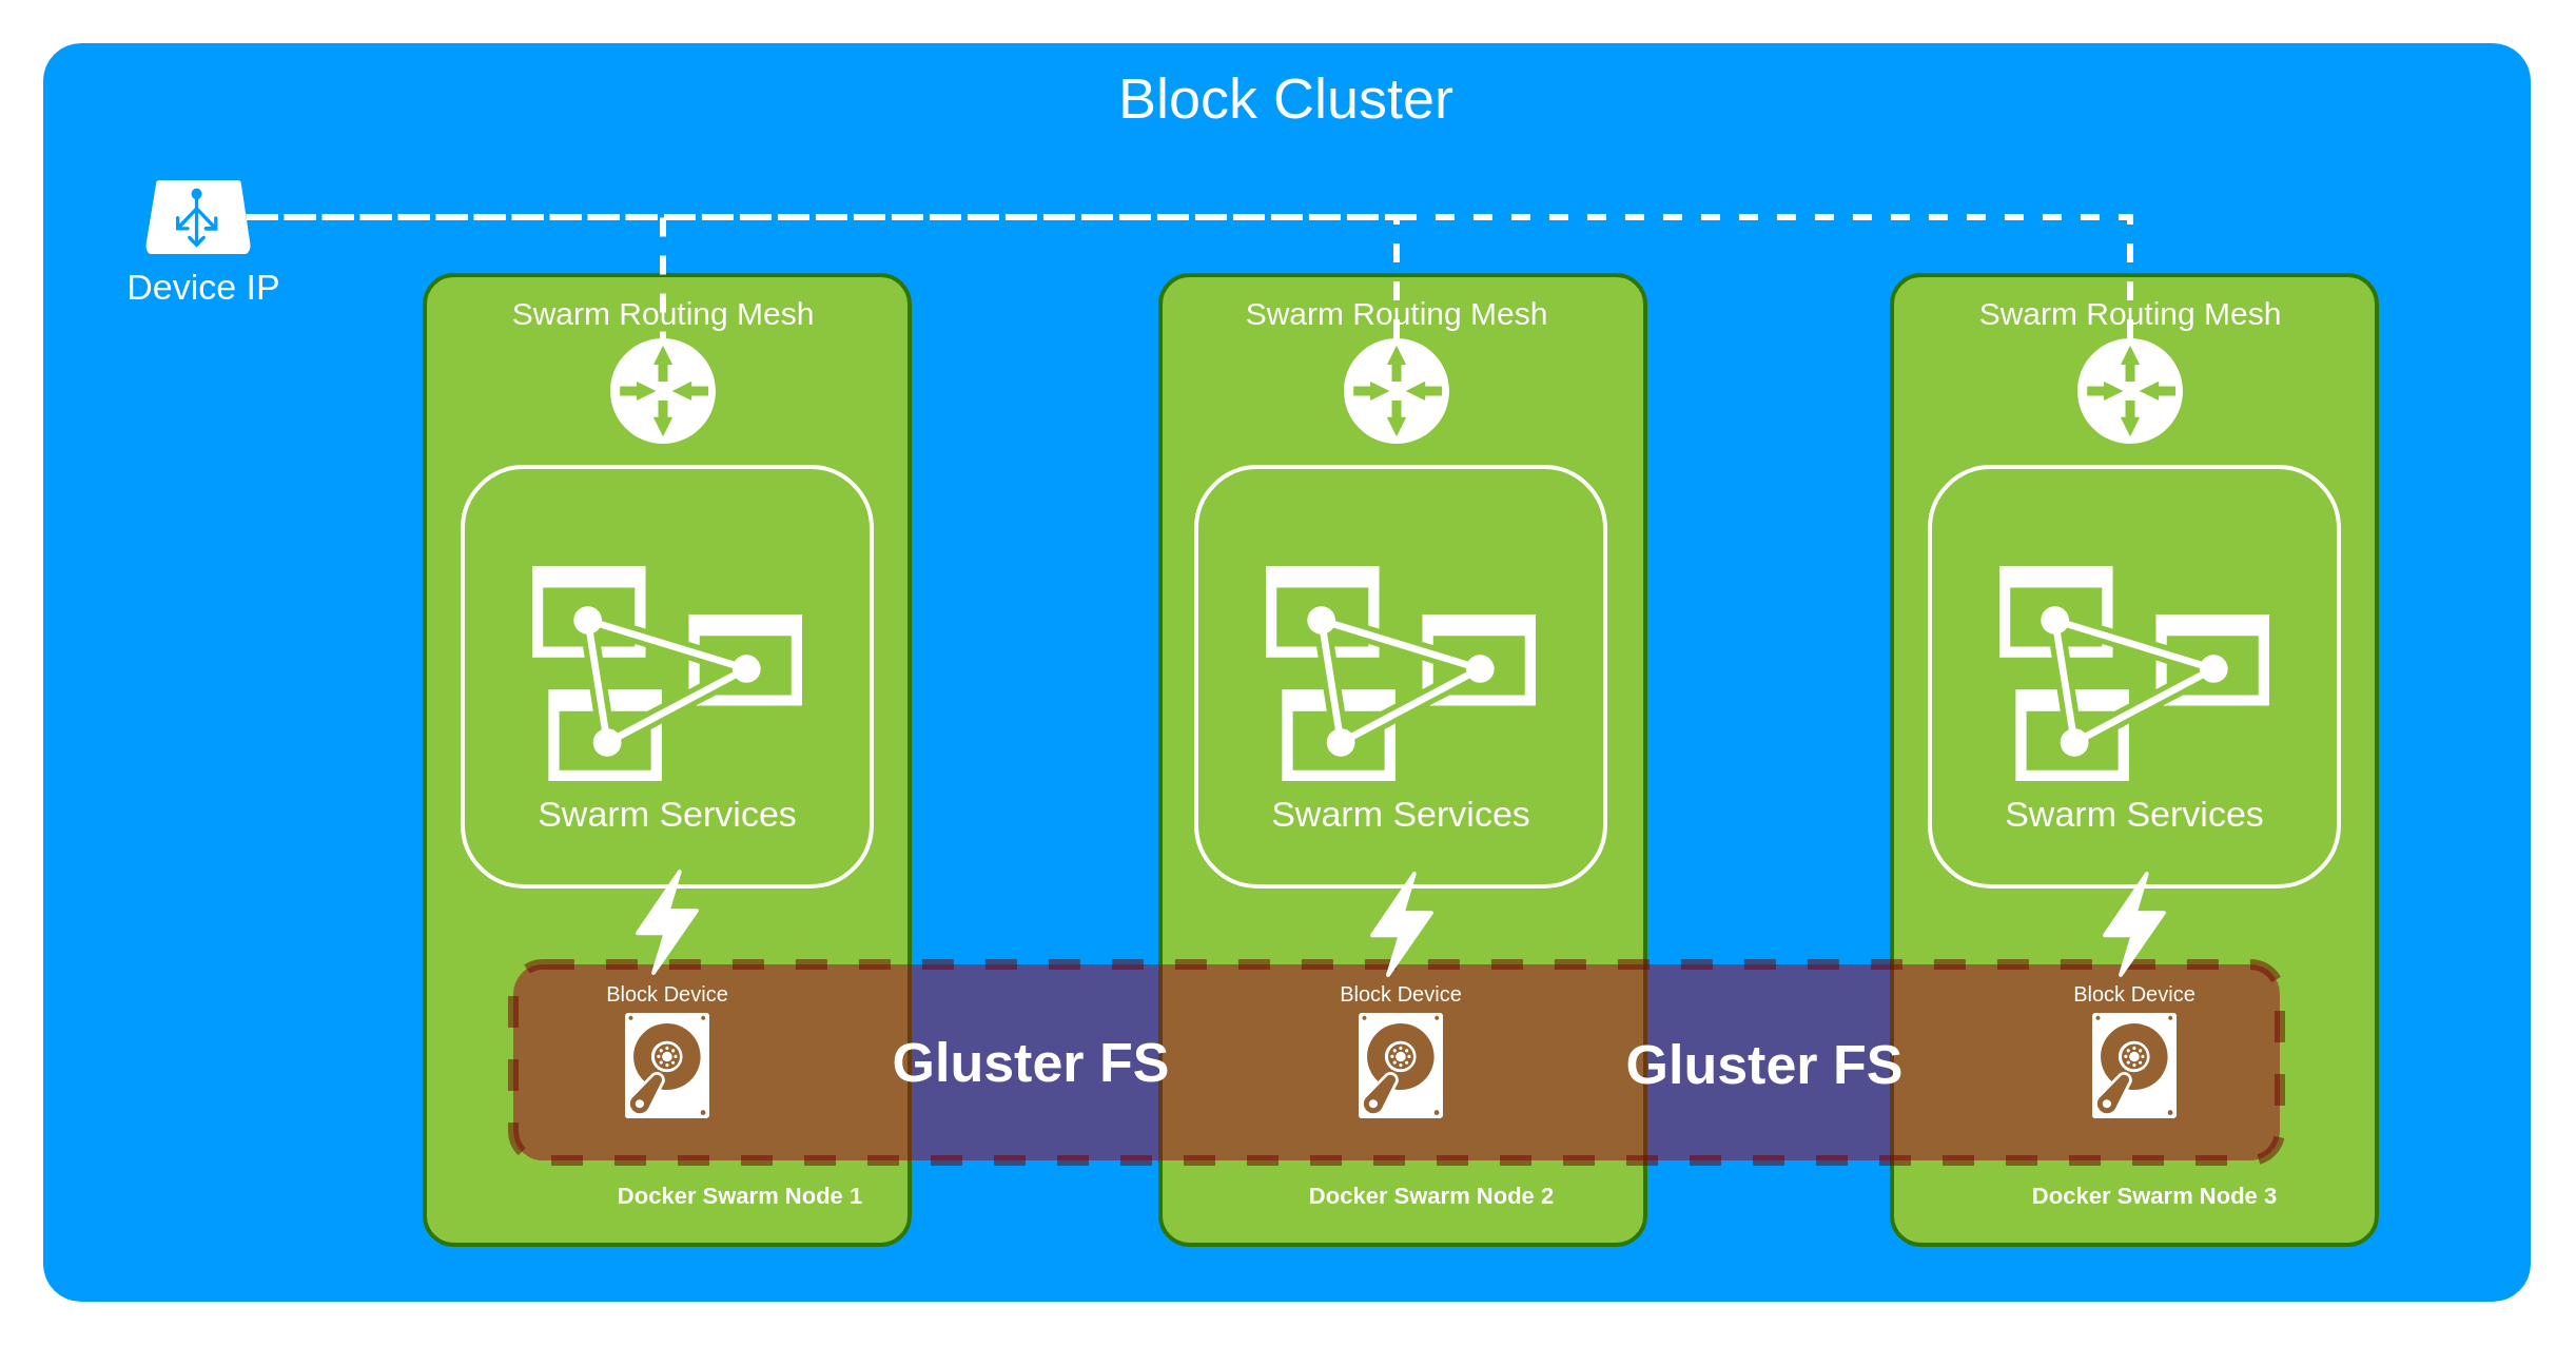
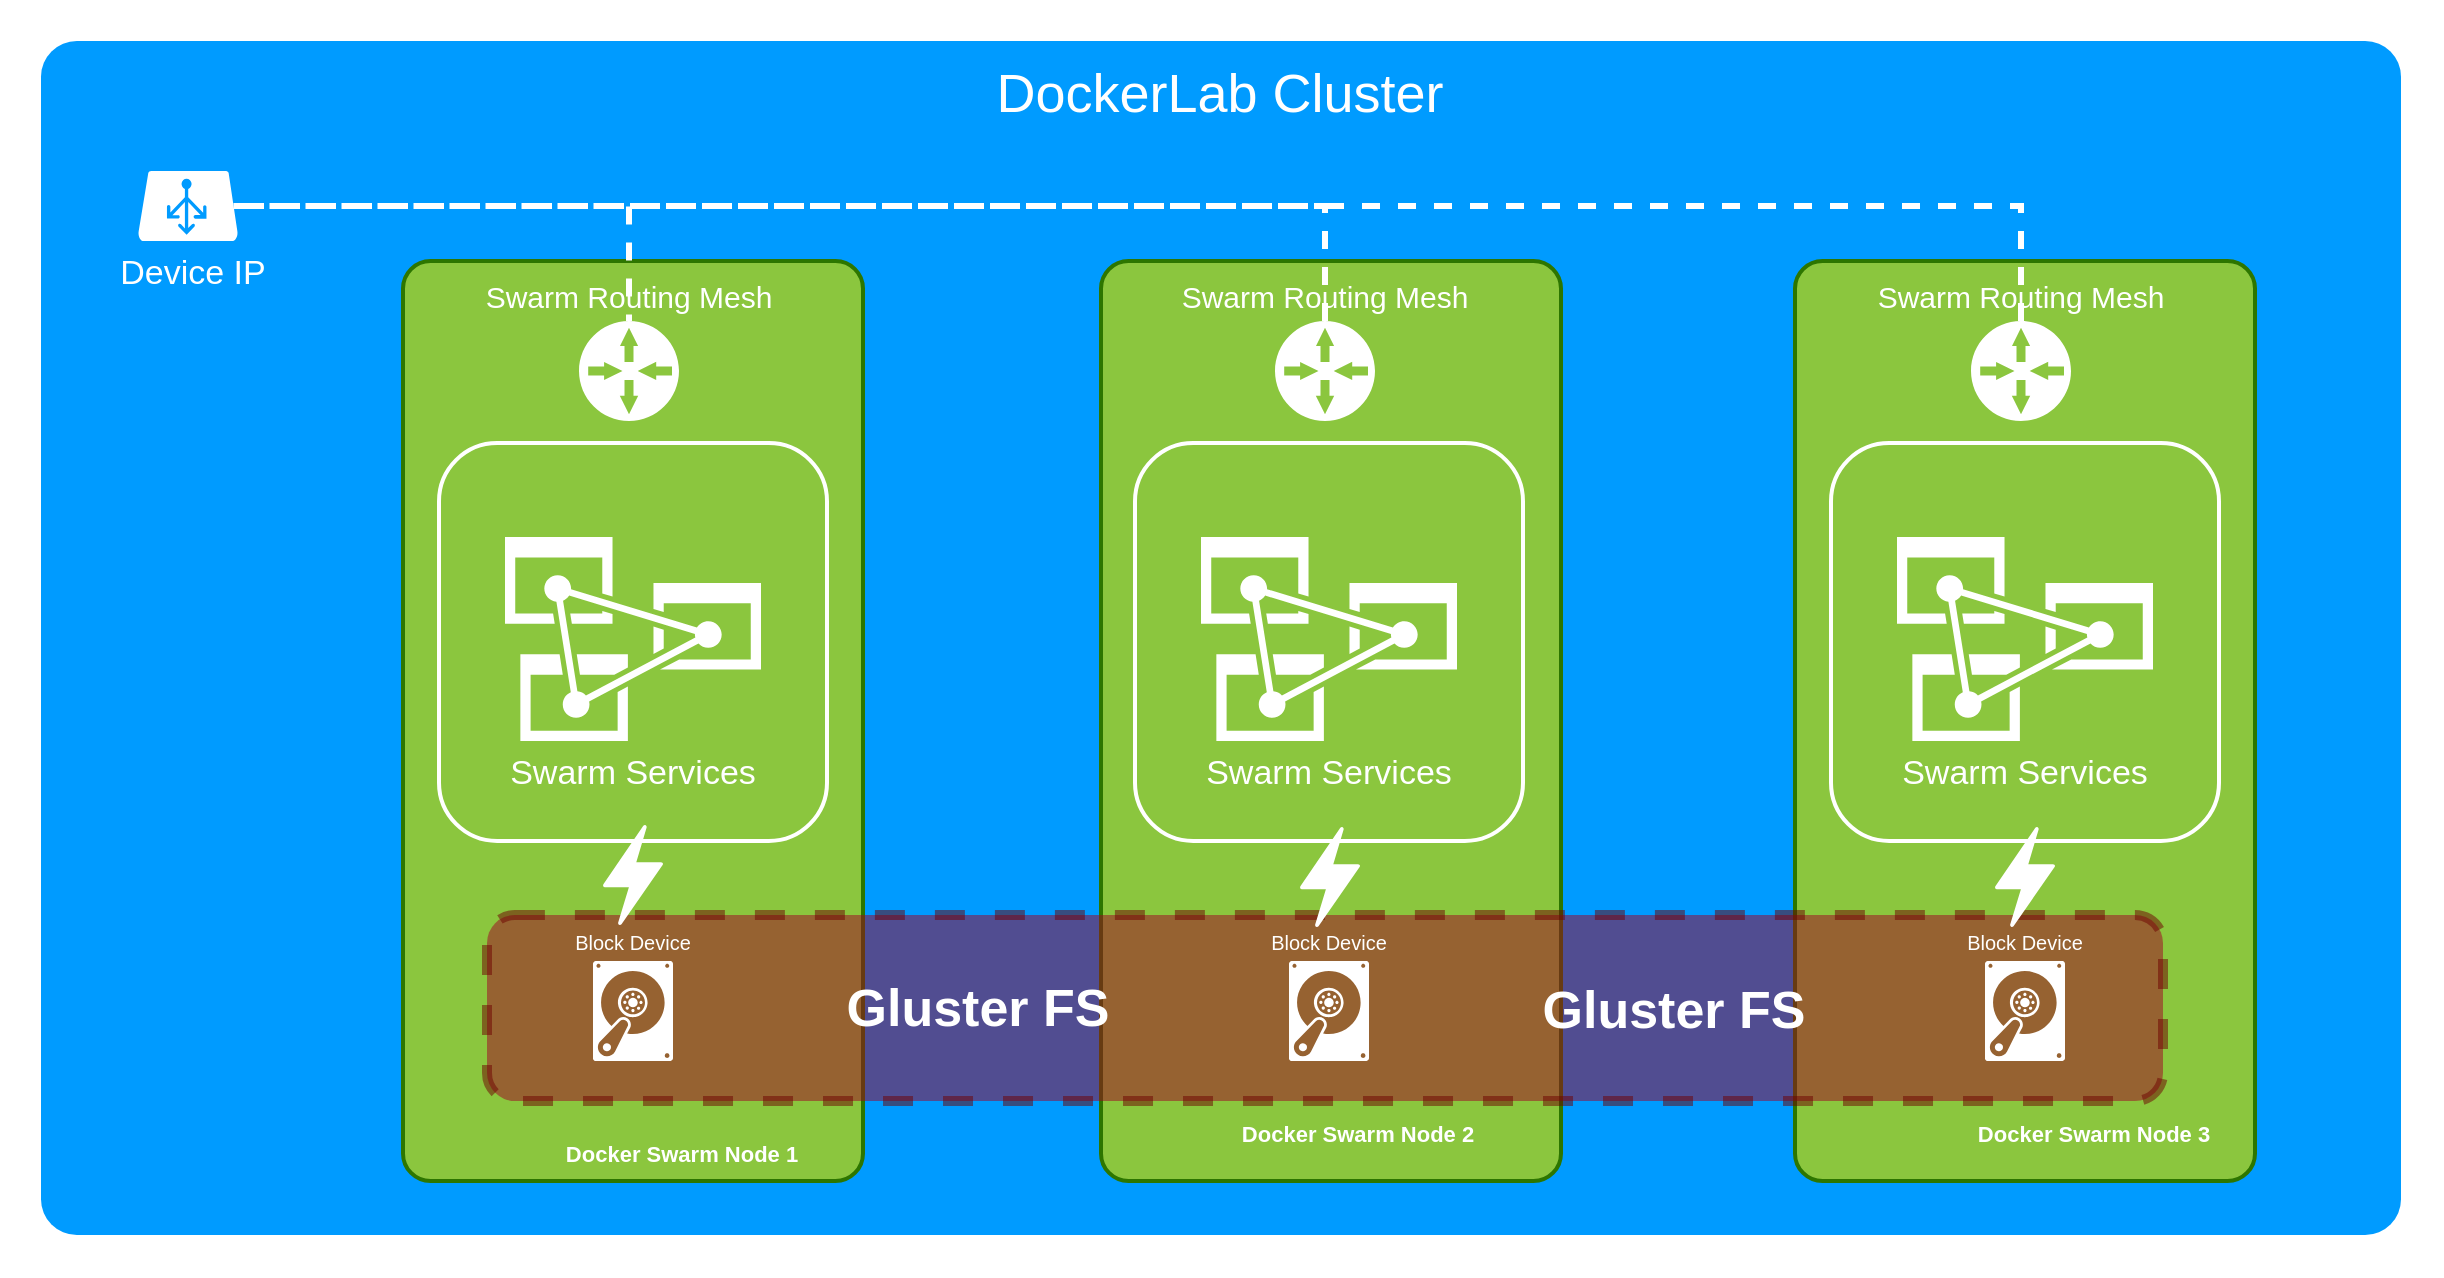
  <mxCell id="0" style=";html=1;" />
  <mxCell id="1" style=";html=1;" parent="0" />
- <mxCell id="2" value="&lt;font style=&quot;font-size: 27px&quot;&gt;Block Cluster&lt;/font&gt;" style="whiteSpace=wrap;html=1;rounded=1;shadow=0;strokeColor=none;strokeWidth=2;fillColor=#009BFF;fontSize=20;fontColor=#FFFFFF;align=center;arcSize=3;verticalAlign=top;spacingTop=4;" parent="1" vertex="1"><mxGeometry x="20" y="20" width="1180" height="597" as="geometry" /></mxCell>
+ <mxCell id="2" value="&lt;font style=&quot;font-size: 27px&quot;&gt;DockerLab Cluster&lt;/font&gt;" style="whiteSpace=wrap;html=1;rounded=1;shadow=0;strokeColor=none;strokeWidth=2;fillColor=#009BFF;fontSize=20;fontColor=#FFFFFF;align=center;arcSize=3;verticalAlign=top;spacingTop=4;" parent="1" vertex="1"><mxGeometry x="20" y="20" width="1180" height="597" as="geometry" /></mxCell>
  <mxCell id="3" value="&lt;font style=&quot;font-size: 17px&quot;&gt;Device IP&lt;/font&gt;" style="verticalLabelPosition=bottom;html=1;verticalAlign=top;strokeColor=none;fillColor=#FFFFFF;shape=mxgraph.azure.azure_load_balancer;rounded=1;shadow=0;dashed=1;fontSize=11;fontColor=#FFFFFF;align=center;labelPosition=center;spacingLeft=5;" parent="1" vertex="1"><mxGeometry x="68.5" y="85" width="50" height="35" as="geometry" /></mxCell>
  <mxCell id="4" value="" style="group" vertex="1" connectable="0" parent="1"><mxGeometry x="549" y="130" width="231" height="460" as="geometry" /></mxCell>
  <mxCell id="5" value="" style="rounded=1;whiteSpace=wrap;html=1;shadow=0;strokeWidth=2;fillColor=#8BC63E;fontSize=12;align=center;strokeColor=#2D7600;arcSize=6;verticalAlign=top;fontColor=#ffffff;" vertex="1" parent="4"><mxGeometry x="1" width="230" height="460" as="geometry" /></mxCell>
  <mxCell id="6" value="" style="rounded=1;whiteSpace=wrap;html=1;shadow=0;strokeWidth=2;fillColor=none;fontSize=12;fontColor=#000000;align=center;strokeColor=#FFFFFF;" vertex="1" parent="4"><mxGeometry x="18" y="91" width="194" height="199" as="geometry" /></mxCell>
  <mxCell id="7" value="&lt;font style=&quot;font-size: 15px&quot;&gt;Swarm Routing Mesh&lt;/font&gt;" style="shadow=0;dashed=0;html=1;strokeColor=none;shape=mxgraph.mscae.enterprise.gateway;fillColor=#FFFFFF;rounded=0;fontSize=12;fontColor=#FFFFFF;align=center;labelPosition=center;verticalLabelPosition=top;verticalAlign=bottom;direction=south;" vertex="1" parent="4"><mxGeometry x="88" y="30" width="50" height="50" as="geometry" /></mxCell>
  <mxCell id="8" value="Docker Swarm Node 2" style="text;html=1;strokeColor=none;fillColor=none;align=center;verticalAlign=middle;whiteSpace=wrap;rounded=1;shadow=0;fontSize=11;fontColor=#FFFFFF;fontStyle=1" vertex="1" parent="4"><mxGeometry x="62" y="427" width="136" height="20" as="geometry" /></mxCell>
  <mxCell id="9" value="&lt;font style=&quot;font-size: 17px&quot; color=&quot;#FFFFFF&quot;&gt;Swarm Services&lt;/font&gt;" style="shadow=0;dashed=0;html=1;labelPosition=center;verticalLabelPosition=bottom;verticalAlign=top;align=center;shape=mxgraph.mscae.cloud.analysis_service;pointerEvents=1;strokeColor=none;" vertex="1" parent="4"><mxGeometry x="51" y="138" width="128" height="102" as="geometry" /></mxCell>
  <mxCell id="10" value="" style="rounded=1;whiteSpace=wrap;html=1;shadow=0;strokeWidth=2;fillColor=#8BC63E;fontSize=12;align=center;strokeColor=#2D7600;arcSize=6;verticalAlign=top;fontColor=#ffffff;" parent="1" vertex="1"><mxGeometry x="201" y="130" width="230" height="460" as="geometry" /></mxCell>
  <mxCell id="11" value="" style="rounded=1;whiteSpace=wrap;html=1;shadow=0;strokeWidth=2;fillColor=none;fontSize=12;fontColor=#000000;align=center;strokeColor=#FFFFFF;" parent="1" vertex="1"><mxGeometry x="219" y="221" width="194" height="199" as="geometry" /></mxCell>
  <mxCell id="12" value="&lt;font style=&quot;font-size: 15px&quot;&gt;Swarm Routing Mesh&lt;/font&gt;" style="shadow=0;dashed=0;html=1;strokeColor=none;shape=mxgraph.mscae.enterprise.gateway;fillColor=#FFFFFF;rounded=0;fontSize=12;fontColor=#FFFFFF;align=center;labelPosition=center;verticalLabelPosition=top;verticalAlign=bottom;direction=south;" parent="1" vertex="1"><mxGeometry x="289" y="160" width="50" height="50" as="geometry" /></mxCell>
- <mxCell id="13" value="Docker Swarm Node 1" style="text;html=1;strokeColor=none;fillColor=none;align=center;verticalAlign=middle;whiteSpace=wrap;rounded=1;shadow=0;fontSize=11;fontColor=#FFFFFF;fontStyle=1" parent="1" vertex="1"><mxGeometry x="283" y="557" width="136" height="20" as="geometry" /></mxCell>
+ <mxCell id="13" value="Docker Swarm Node 1" style="text;html=1;strokeColor=none;fillColor=none;align=center;verticalAlign=middle;whiteSpace=wrap;rounded=1;shadow=0;fontSize=11;fontColor=#FFFFFF;fontStyle=1" parent="1" vertex="1"><mxGeometry x="273" y="567" width="136" height="20" as="geometry" /></mxCell>
  <mxCell id="14" value="&lt;font style=&quot;font-size: 17px&quot; color=&quot;#FFFFFF&quot;&gt;Swarm Services&lt;/font&gt;" style="shadow=0;dashed=0;html=1;labelPosition=center;verticalLabelPosition=bottom;verticalAlign=top;align=center;shape=mxgraph.mscae.cloud.analysis_service;pointerEvents=1;strokeColor=none;" vertex="1" parent="1"><mxGeometry x="252" y="268" width="128" height="102" as="geometry" /></mxCell>
  <mxCell id="15" value="" style="rounded=1;whiteSpace=wrap;html=1;shadow=0;strokeWidth=2;fillColor=#8BC63E;fontSize=12;align=center;strokeColor=#2D7600;arcSize=6;verticalAlign=top;fontColor=#ffffff;" vertex="1" parent="1"><mxGeometry x="897" y="130" width="230" height="460" as="geometry" /></mxCell>
  <mxCell id="16" value="" style="rounded=1;whiteSpace=wrap;html=1;shadow=0;strokeWidth=2;fillColor=none;fontSize=12;fontColor=#000000;align=center;strokeColor=#FFFFFF;" vertex="1" parent="1"><mxGeometry x="915" y="221" width="194" height="199" as="geometry" /></mxCell>
  <mxCell id="17" style="edgeStyle=orthogonalEdgeStyle;rounded=0;orthogonalLoop=1;jettySize=auto;html=1;exitX=0;exitY=0.5;exitDx=0;exitDy=0;exitPerimeter=0;entryX=0.955;entryY=0.5;entryDx=0;entryDy=0;entryPerimeter=0;dashed=1;startArrow=none;startFill=0;startSize=10;endArrow=none;endFill=0;endSize=10;strokeColor=#FFFFFF;strokeWidth=3;" edge="1" parent="1" source="18" target="3"><mxGeometry relative="1" as="geometry"><Array as="points"><mxPoint x="1010" y="103" /></Array></mxGeometry></mxCell>
  <mxCell id="18" value="&lt;font style=&quot;font-size: 15px&quot;&gt;Swarm Routing Mesh&lt;/font&gt;" style="shadow=0;dashed=0;html=1;strokeColor=none;shape=mxgraph.mscae.enterprise.gateway;fillColor=#FFFFFF;rounded=0;fontSize=12;fontColor=#FFFFFF;align=center;labelPosition=center;verticalLabelPosition=top;verticalAlign=bottom;direction=south;" vertex="1" parent="1"><mxGeometry x="985" y="160" width="50" height="50" as="geometry" /></mxCell>
- <mxCell id="19" value="Docker Swarm Node 3" style="text;html=1;strokeColor=none;fillColor=none;align=center;verticalAlign=middle;whiteSpace=wrap;rounded=1;shadow=0;fontSize=11;fontColor=#FFFFFF;fontStyle=1" vertex="1" parent="1"><mxGeometry x="954" y="557" width="136" height="20" as="geometry" /></mxCell>
+ <mxCell id="19" value="Docker Swarm Node 3" style="text;html=1;strokeColor=none;fillColor=none;align=center;verticalAlign=middle;whiteSpace=wrap;rounded=1;shadow=0;fontSize=11;fontColor=#FFFFFF;fontStyle=1" vertex="1" parent="1"><mxGeometry x="979" y="557" width="136" height="20" as="geometry" /></mxCell>
  <mxCell id="20" value="&lt;font style=&quot;font-size: 17px&quot; color=&quot;#FFFFFF&quot;&gt;Swarm Services&lt;/font&gt;" style="shadow=0;dashed=0;html=1;labelPosition=center;verticalLabelPosition=bottom;verticalAlign=top;align=center;shape=mxgraph.mscae.cloud.analysis_service;pointerEvents=1;strokeColor=none;" vertex="1" parent="1"><mxGeometry x="948" y="268" width="128" height="102" as="geometry" /></mxCell>
  <mxCell id="21" value="" style="shape=rect;fillColor=#a20025;strokeColor=#6F0000;dashed=1;fontSize=14;align=center;html=1;verticalAlign=bottom;fontColor=#ffffff;whiteSpace=wrap;strokeWidth=5;opacity=50;rounded=1;labelPosition=center;verticalLabelPosition=middle;" vertex="1" parent="1"><mxGeometry x="243" y="457" width="838" height="93" as="geometry" /></mxCell>
  <mxCell id="22" value="Block Device" style="shadow=0;html=1;strokeColor=none;fillColor=#FFFFFF;labelPosition=center;verticalLabelPosition=top;verticalAlign=bottom;shape=mxgraph.azure.vhd;rounded=0;fontSize=10;fontColor=#FFFFFF;align=center;" vertex="1" parent="1"><mxGeometry x="296" y="480" width="40" height="50" as="geometry" /></mxCell>
  <mxCell id="23" value="Block Device" style="shadow=0;html=1;strokeColor=none;fillColor=#FFFFFF;labelPosition=center;verticalLabelPosition=top;verticalAlign=bottom;shape=mxgraph.azure.vhd;rounded=0;fontSize=10;fontColor=#FFFFFF;align=center;" vertex="1" parent="1"><mxGeometry x="644" y="480" width="40" height="50" as="geometry" /></mxCell>
  <mxCell id="24" value="Block Device" style="shadow=0;html=1;strokeColor=none;fillColor=#FFFFFF;labelPosition=center;verticalLabelPosition=top;verticalAlign=bottom;shape=mxgraph.azure.vhd;rounded=0;fontSize=10;fontColor=#FFFFFF;align=center;" vertex="1" parent="1"><mxGeometry x="992" y="480" width="40" height="50" as="geometry" /></mxCell>
  <mxCell id="25" value="" style="shadow=0;dashed=0;html=1;strokeColor=none;labelPosition=center;verticalLabelPosition=bottom;verticalAlign=top;align=center;shape=mxgraph.mscae.cloud.data_lake;fillColor=#FFFFFF;rounded=1;" vertex="1" parent="1"><mxGeometry x="301" y="412" width="30" height="50" as="geometry" /></mxCell>
  <mxCell id="26" value="" style="shadow=0;dashed=0;html=1;strokeColor=none;labelPosition=center;verticalLabelPosition=bottom;verticalAlign=top;align=center;shape=mxgraph.mscae.cloud.data_lake;fillColor=#FFFFFF;rounded=1;" vertex="1" parent="1"><mxGeometry x="997" y="413" width="30" height="50" as="geometry" /></mxCell>
  <mxCell id="27" value="" style="shadow=0;dashed=0;html=1;strokeColor=none;labelPosition=center;verticalLabelPosition=bottom;verticalAlign=top;align=center;shape=mxgraph.mscae.cloud.data_lake;fillColor=#FFFFFF;rounded=1;" vertex="1" parent="1"><mxGeometry x="649.5" y="413" width="30" height="50" as="geometry" /></mxCell>
  <mxCell id="28" style="edgeStyle=orthogonalEdgeStyle;rounded=0;orthogonalLoop=1;jettySize=auto;html=1;exitX=0;exitY=0.5;exitDx=0;exitDy=0;exitPerimeter=0;entryX=0.955;entryY=0.5;entryDx=0;entryDy=0;entryPerimeter=0;startArrow=none;startFill=0;startSize=10;endArrow=none;endFill=0;endSize=10;strokeColor=#FFFFFF;strokeWidth=3;dashed=1;" edge="1" parent="1" source="7" target="3"><mxGeometry relative="1" as="geometry"><Array as="points"><mxPoint x="662" y="103" /></Array></mxGeometry></mxCell>
  <mxCell id="29" style="edgeStyle=orthogonalEdgeStyle;rounded=0;orthogonalLoop=1;jettySize=auto;html=1;exitX=0.955;exitY=0.5;exitDx=0;exitDy=0;exitPerimeter=0;dashed=1;endSize=10;startSize=10;strokeColor=#FFFFFF;strokeWidth=3;endArrow=none;endFill=0;" edge="1" parent="1" source="3" target="12"><mxGeometry relative="1" as="geometry" /></mxCell>
  <mxCell id="30" value="&lt;b&gt;&lt;font style=&quot;font-size: 26px&quot;&gt;Gluster FS&lt;/font&gt;&lt;/b&gt;" style="text;html=1;strokeColor=none;fillColor=none;align=center;verticalAlign=middle;whiteSpace=wrap;rounded=0;fontColor=#FFFFFF;" vertex="1" parent="1"><mxGeometry x="414" y="483" width="150" height="41" as="geometry" /></mxCell>
  <mxCell id="31" value="&lt;b&gt;&lt;font style=&quot;font-size: 26px&quot;&gt;Gluster FS&lt;/font&gt;&lt;/b&gt;" style="text;html=1;strokeColor=none;fillColor=none;align=center;verticalAlign=middle;whiteSpace=wrap;rounded=0;fontColor=#FFFFFF;" vertex="1" parent="1"><mxGeometry x="762" y="484.5" width="150" height="41" as="geometry" /></mxCell>
